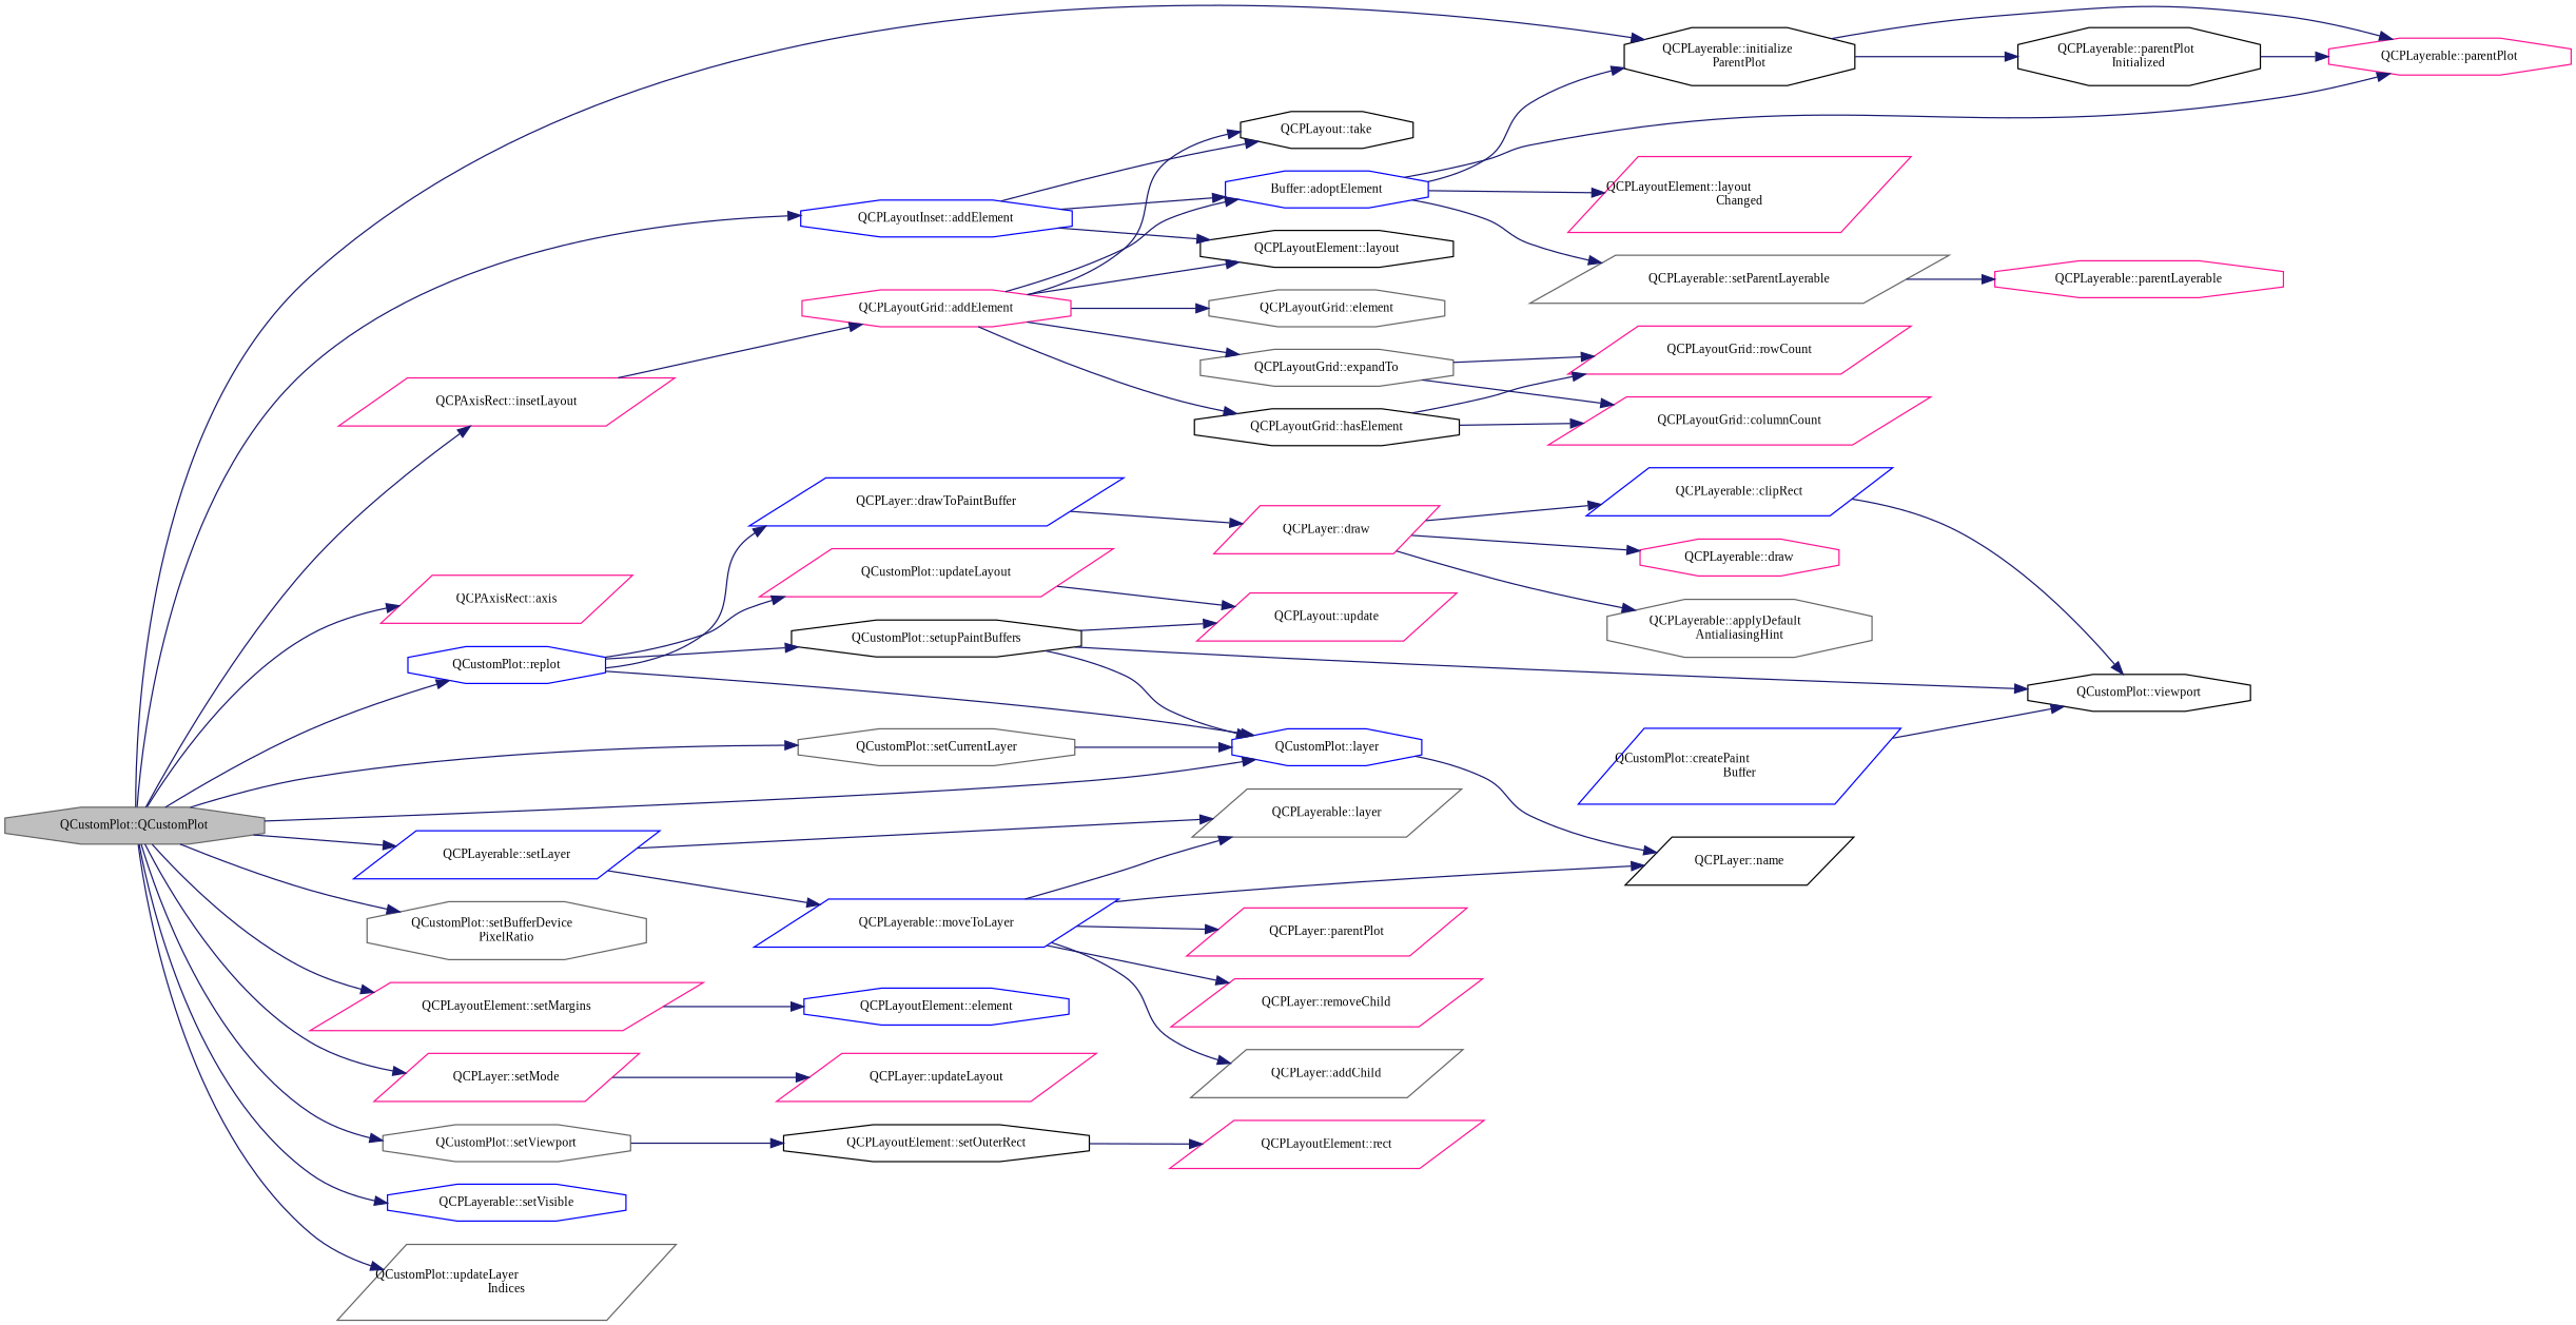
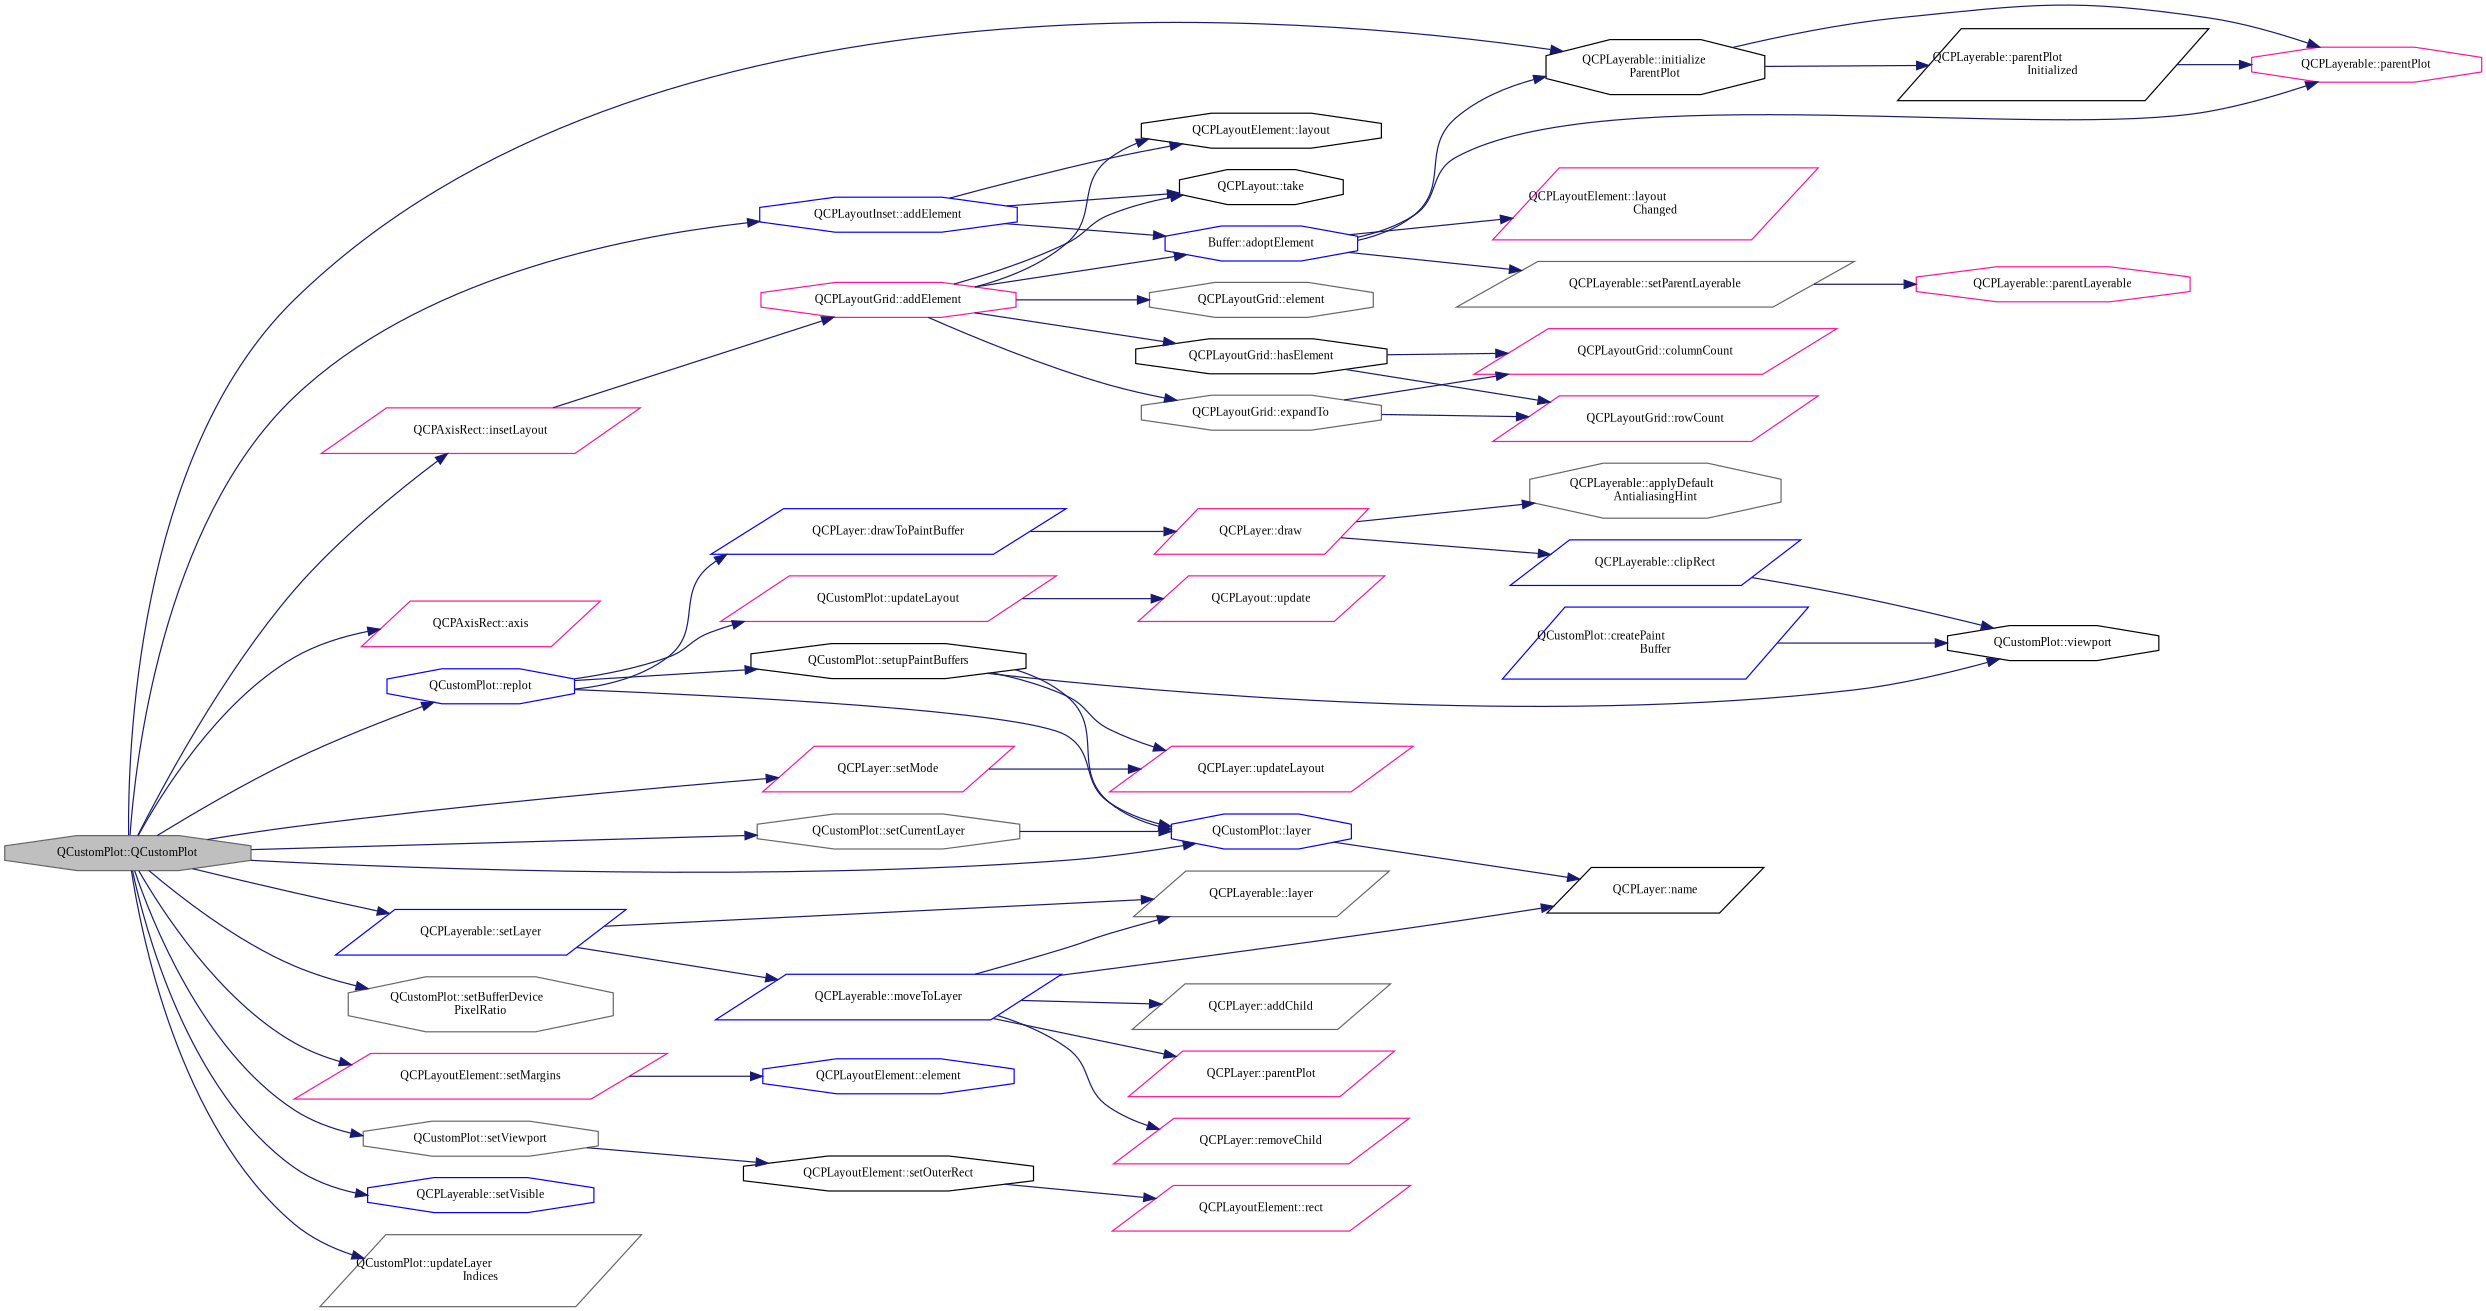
  digraph {
    fontname="Liberation Serif"
    rankdir=LR
    node [color=deeppink fillcolor=white fontname="Liberation Serif" fontsize=10 shape=octagon style=filled]
    edge [color=midnightblue fontname="Liberation Serif" fontsize=10 labelfontname=Helvetica labelfontsize=10 style=solid]
    n1 [color=gray40 fillcolor=grey75 fontcolor=black height=0.2 label="QCustomPlot::QCustomPlot" width=0.4]
    n2 [color=black height=0.2 label="QCPLayerable::initialize\lParentPlot" width=0.4]
    n3 [color=blue height=0.2 label="QCPLayoutInset::addElement" width=0.4]
    n4 [height=0.2 label="QCPAxisRect::axis" shape=parallelogram width=0.4]
    n5 [height=0.2 label="QCPAxisRect::insetLayout" shape=parallelogram width=0.4]
    n6 [color=blue height=0.2 label="QCustomPlot::layer" width=0.4]
    n7 [color=blue height=0.2 label="QCustomPlot::replot" width=0.4]
    n8 [color=gray40 height=0.2 label="QCustomPlot::setBufferDevice\lPixelRatio" width=0.4]
    n9 [color=gray40 height=0.2 label="QCustomPlot::setCurrentLayer" width=0.4]
    n10 [color=blue height=0.2 label="QCPLayerable::setLayer" shape=parallelogram width=0.4]
    n11 [height=0.2 label="QCPLayoutElement::setMargins" shape=parallelogram width=0.4]
    n12 [height=0.2 label="QCPLayer::setMode" shape=parallelogram width=0.4]
    n13 [color=gray40 height=0.2 label="QCustomPlot::setViewport" width=0.4]
    n14 [color=blue height=0.2 label="QCPLayerable::setVisible" width=0.4]
    n15 [color=gray40 height=0.2 label="QCustomPlot::updateLayer\lIndices" shape=parallelogram width=0.4]
    n16 [height=0.2 label="QCPLayoutGrid::addElement" width=0.4]
    n17 [color=blue height=0.2 label="Buffer::adoptElement" width=0.4]
    n18 [color=gray40 height=0.2 label="QCPLayoutGrid::element" width=0.4]
    n19 [color=gray40 height=0.2 label="QCPLayoutGrid::expandTo" width=0.4]
    n20 [color=black height=0.2 label="QCPLayoutGrid::hasElement" width=0.4]
    n21 [color=black height=0.2 label="QCPLayoutElement::layout" width=0.4]
    n22 [color=black height=0.2 label="QCPLayout::take" width=0.4]
    n23 [height=0.2 label="QCPLayerable::parentPlot" width=0.4]
-   n24 [color=black height=0.2 label="QCPLayerable::parentPlot\lInitialized" width=0.4]
+   n24 [color=black height=0.2 label="QCPLayerable::parentPlot\lInitialized" shape=parallelogram width=0.4]
    n25 [color=black height=0.2 label="QCPLayer::name" shape=parallelogram width=0.4]
    n26 [color=blue height=0.2 label="QCPLayer::drawToPaintBuffer" shape=parallelogram width=0.4]
    n27 [color=black height=0.2 label="QCustomPlot::setupPaintBuffers" width=0.4]
    n28 [height=0.2 label="QCustomPlot::updateLayout" shape=parallelogram width=0.4]
    n29 [color=gray40 height=0.2 label="QCPLayerable::layer" shape=parallelogram width=0.4]
    n30 [color=blue height=0.2 label="QCPLayerable::moveToLayer" shape=parallelogram width=0.4]
    n31 [color=blue height=0.2 label="QCPLayoutElement::element" width=0.4]
    n32 [height=0.2 label="QCPLayer::updateLayout" shape=parallelogram width=0.4]
    n33 [color=black height=0.2 label="QCPLayoutElement::setOuterRect" width=0.4]
    n34 [height=0.2 label="QCPLayoutElement::layout\lChanged" shape=parallelogram width=0.4]
    n35 [color=gray40 height=0.2 label="QCPLayerable::setParentLayerable" shape=parallelogram width=0.4]
    n36 [height=0.2 label="QCPLayoutGrid::columnCount" shape=parallelogram width=0.4]
    n37 [height=0.2 label="QCPLayoutGrid::rowCount" shape=parallelogram width=0.4]
    n38 [height=0.2 label="QCPLayerable::parentLayerable" width=0.4]
    n39 [height=0.2 label="QCPLayer::draw" shape=parallelogram width=0.4]
    n40 [color=black height=0.2 label="QCustomPlot::viewport" width=0.4]
    n41 [height=0.2 label="QCPLayout::update" shape=parallelogram width=0.4]
    n42 [color=gray40 height=0.2 label="QCPLayerable::applyDefault\lAntialiasingHint" width=0.4]
    n43 [color=blue height=0.2 label="QCPLayerable::clipRect" shape=parallelogram width=0.4]
-   n44 [height=0.2 label="QCPLayerable::draw" width=0.4]
    n45 [color=blue height=0.2 label="QCustomPlot::createPaint\lBuffer" shape=parallelogram width=0.4]
    n46 [color=gray40 height=0.2 label="QCPLayer::addChild" shape=parallelogram width=0.4]
    n47 [height=0.2 label="QCPLayer::parentPlot" shape=parallelogram width=0.4]
    n48 [height=0.2 label="QCPLayer::removeChild" shape=parallelogram width=0.4]
    n49 [height=0.2 label="QCPLayoutElement::rect" shape=parallelogram width=0.4]
    n1 -> n2
    n1 -> n3
    n1 -> n4
    n1 -> n5
    n1 -> n6
    n1 -> n7
    n1 -> n8
    n1 -> n9
    n1 -> n10
    n1 -> n11
    n1 -> n12
    n1 -> n13
    n1 -> n14
    n1 -> n15
    n2 -> n23
    n2 -> n24
    n3 -> n17
    n3 -> n21
    n3 -> n22
    n5 -> n16
    n6 -> n25
    n7 -> n6
    n7 -> n26
    n7 -> n27
    n7 -> n28
    n9 -> n6
    n10 -> n29
    n10 -> n30
    n11 -> n31
    n12 -> n32
    n13 -> n33
    n16 -> n17
    n16 -> n18
    n16 -> n19
    n16 -> n20
    n16 -> n21
    n16 -> n22
    n17 -> n2
    n17 -> n23
    n17 -> n34
    n17 -> n35
    n19 -> n36
    n19 -> n37
    n20 -> n36
    n20 -> n37
    n24 -> n23
    n26 -> n39
    n27 -> n6
-   n27 -> n41
+   n27 -> n32
    n27 -> n40
    n28 -> n41
    n30 -> n25
    n30 -> n29
    n30 -> n46
    n30 -> n47
    n30 -> n48
    n33 -> n49
    n35 -> n38
    n39 -> n42
    n39 -> n43
-   n39 -> n44
    n43 -> n40
    n45 -> n40
  }
